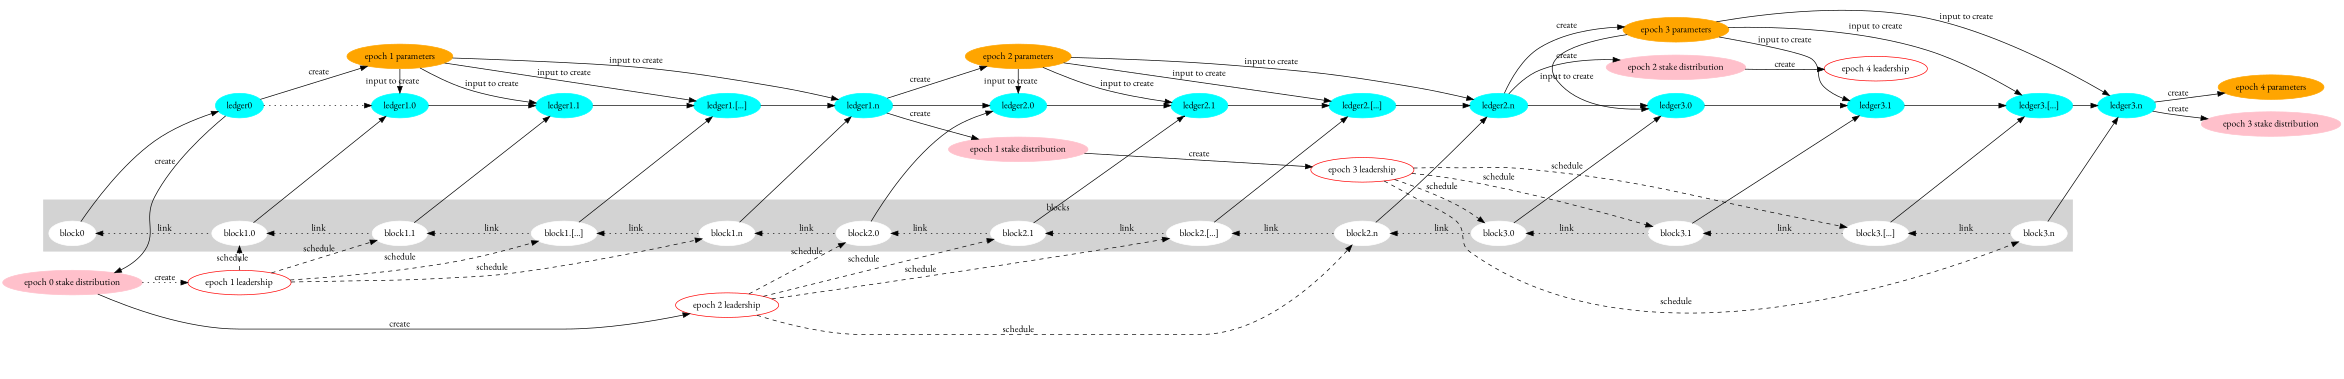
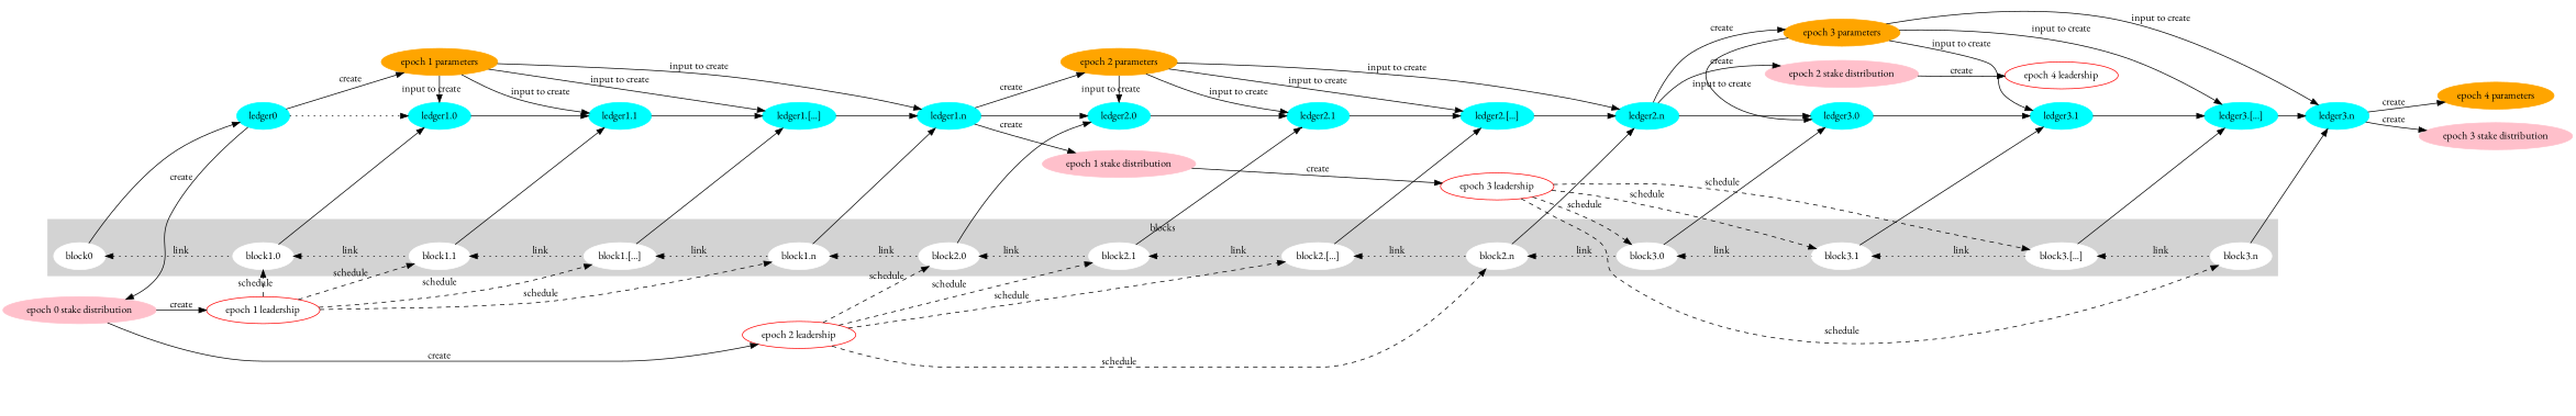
  digraph {
    fontname="EB Garamond"
    rankdir=LR
    node [color=white fontname="EB Garamond" style=filled]
    edge [fontname="EB Garamond"]
    block0
    "block1.0"
    "block1.1"
    "block1.[...]"
    "block1.n"
    "block2.0"
    "block2.1"
    "block2.[...]"
    "block2.n"
    "block3.0"
    "block3.1"
    "block3.[...]"
    "block3.n"
    ledger0 [color=cyan]
    "ledger1.0" [color=cyan]
    "ledger1.1" [color=cyan]
    "ledger1.[...]" [color=cyan]
    "ledger1.n" [color=cyan]
    "ledger2.0" [color=cyan]
    "ledger2.1" [color=cyan]
    "ledger2.[...]" [color=cyan]
    "ledger2.n" [color=cyan]
    "ledger3.0" [color=cyan]
    "ledger3.1" [color=cyan]
    "ledger3.[...]" [color=cyan]
    "ledger3.n" [color=cyan]
    "epoch 1 parameters" [color=orange]
    "epoch 2 parameters" [color=orange]
    "epoch 3 parameters" [color=orange]
    "epoch 4 parameters" [color=orange]
    "epoch 0 stake distribution" [color=pink]
    "epoch 1 stake distribution" [color=pink]
    "epoch 2 stake distribution" [color=pink]
    "epoch 3 stake distribution" [color=pink]
    "epoch 1 leadership" [color=red style=""]
    "epoch 2 leadership" [color=red style=""]
    "epoch 3 leadership" [color=red style=""]
    "epoch 4 leadership" [color=red style=""]
    subgraph cluster_1 {
      color=lightgrey
      label=blocks
      style=filled
      block0
      "block1.0"
      "block1.1"
      "block1.[...]"
      "block1.n"
      "block2.0"
      "block2.1"
      "block2.[...]"
      "block2.n"
      "block3.0"
      "block3.1"
      "block3.[...]"
      "block3.n"
    }
    subgraph cluster_2 {
      color=none
      ledger0
      "ledger1.0"
      "ledger1.1"
      "ledger1.[...]"
      "ledger1.n"
      "ledger2.0"
      "ledger2.1"
      "ledger2.[...]"
      "ledger2.n"
      "ledger3.0"
      "ledger3.1"
      "ledger3.[...]"
      "ledger3.n"
    }
    subgraph sub_3 {
      color=none
      "epoch 1 parameters"
      "epoch 2 parameters"
      "epoch 3 parameters"
      "epoch 4 parameters"
    }
    subgraph sub_4 {
      color=none
      "epoch 0 stake distribution"
      "epoch 1 stake distribution"
      "epoch 2 stake distribution"
      "epoch 3 stake distribution"
    }
    subgraph sub_5 {
      color=none
      "epoch 1 leadership"
      "epoch 2 leadership"
      "epoch 3 leadership"
      "epoch 4 leadership"
    }
    block0 -> "block1.0" [dir=back label=link style=dotted]
    block0 -> ledger0
    "block1.0" -> "block1.1" [dir=back label=link style=dotted]
    "block1.0" -> "ledger1.0"
    "block1.1" -> "block1.[...]" [dir=back label=link style=dotted]
    "block1.1" -> "ledger1.1"
    "block1.[...]" -> "block1.n" [dir=back label=link style=dotted]
    "block1.[...]" -> "ledger1.[...]"
    "block1.n" -> "block2.0" [dir=back label=link style=dotted]
    "block1.n" -> "ledger1.n"
    "block2.0" -> "block2.1" [dir=back label=link style=dotted]
    "block2.0" -> "ledger2.0"
    "block2.1" -> "block2.[...]" [dir=back label=link style=dotted]
    "block2.1" -> "ledger2.1"
    "block2.[...]" -> "block2.n" [dir=back label=link style=dotted]
    "block2.[...]" -> "ledger2.[...]"
    "block2.n" -> "block3.0" [dir=back label=link style=dotted]
    "block2.n" -> "ledger2.n"
    "block3.0" -> "block3.1" [dir=back label=link style=dotted]
    "block3.0" -> "ledger3.0"
    "block3.1" -> "block3.[...]" [dir=back label=link style=dotted]
    "block3.1" -> "ledger3.1"
    "block3.[...]" -> "block3.n" [dir=back label=link style=dotted]
    "block3.[...]" -> "ledger3.[...]"
    "block3.n" -> "ledger3.n"
    ledger0 -> "ledger1.0" [style=dotted]
    ledger0 -> "epoch 1 parameters" [label=create]
    ledger0 -> "epoch 0 stake distribution" [label=create]
    "ledger1.0" -> "ledger1.1"
    "ledger1.1" -> "ledger1.[...]"
    "ledger1.[...]" -> "ledger1.n"
    "ledger1.n" -> "ledger2.0"
    "ledger1.n" -> "epoch 2 parameters" [label=create]
    "ledger1.n" -> "epoch 1 stake distribution" [label=create]
    "ledger2.0" -> "ledger2.1"
    "ledger2.1" -> "ledger2.[...]"
    "ledger2.[...]" -> "ledger2.n"
    "ledger2.n" -> "ledger3.0"
    "ledger2.n" -> "epoch 3 parameters" [label=create]
    "ledger2.n" -> "epoch 2 stake distribution" [label=create]
    "ledger3.0" -> "ledger3.1"
    "ledger3.1" -> "ledger3.[...]"
    "ledger3.[...]" -> "ledger3.n"
    "ledger3.n" -> "epoch 4 parameters" [label=create]
    "ledger3.n" -> "epoch 3 stake distribution" [label=create]
    "epoch 1 parameters" -> "ledger1.0" [label="input to create"]
    "epoch 1 parameters" -> "ledger1.1" [label="input to create"]
    "epoch 1 parameters" -> "ledger1.[...]" [label="input to create"]
    "epoch 1 parameters" -> "ledger1.n" [label="input to create"]
    "epoch 2 parameters" -> "ledger2.0" [label="input to create"]
    "epoch 2 parameters" -> "ledger2.1" [label="input to create"]
    "epoch 2 parameters" -> "ledger2.[...]" [label="input to create"]
    "epoch 2 parameters" -> "ledger2.n" [label="input to create"]
    "epoch 3 parameters" -> "ledger3.0" [label="input to create"]
    "epoch 3 parameters" -> "ledger3.1" [label="input to create"]
    "epoch 3 parameters" -> "ledger3.[...]" [label="input to create"]
    "epoch 3 parameters" -> "ledger3.n" [label="input to create"]
-   "epoch 0 stake distribution" -> "epoch 1 leadership" [label=create style=dotted]
+   "epoch 0 stake distribution" -> "epoch 1 leadership" [label=create]
    "epoch 0 stake distribution" -> "epoch 2 leadership" [label=create]
    "epoch 1 stake distribution" -> "epoch 3 leadership" [label=create]
    "epoch 2 stake distribution" -> "epoch 4 leadership" [label=create]
    "epoch 1 leadership" -> "block1.0" [label=schedule style=dashed]
    "epoch 1 leadership" -> "block1.1" [label=schedule style=dashed]
    "epoch 1 leadership" -> "block1.[...]" [label=schedule style=dashed]
    "epoch 1 leadership" -> "block1.n" [label=schedule style=dashed]
    "epoch 2 leadership" -> "block2.0" [label=schedule style=dashed]
    "epoch 2 leadership" -> "block2.1" [label=schedule style=dashed]
    "epoch 2 leadership" -> "block2.[...]" [label=schedule style=dashed]
    "epoch 2 leadership" -> "block2.n" [label=schedule style=dashed]
    "epoch 3 leadership" -> "block3.0" [label=schedule style=dashed]
    "epoch 3 leadership" -> "block3.1" [label=schedule style=dashed]
    "epoch 3 leadership" -> "block3.[...]" [label=schedule style=dashed]
    "epoch 3 leadership" -> "block3.n" [label=schedule style=dashed]
  }
